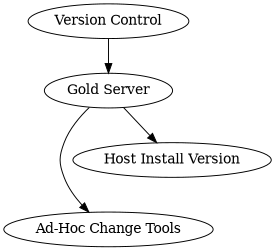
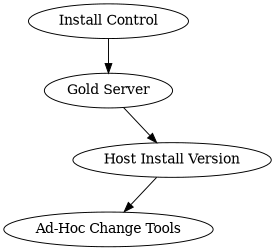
  digraph {
    fontname="DejaVu Serif"
    node [fontname="DejaVu Serif"]
    edge [fontname="DejaVu Serif"]
-   n1 [label="Version Control"]
+   n1 [label="Install Control"]
    n2 [label="Gold Server"]
    n3 [label="Ad-Hoc Change Tools"]
    n4 [label="Host Install Version"]
    n1 -> n2
-   n2 -> n3
+   n4 -> n3
    n2 -> n4
  }
